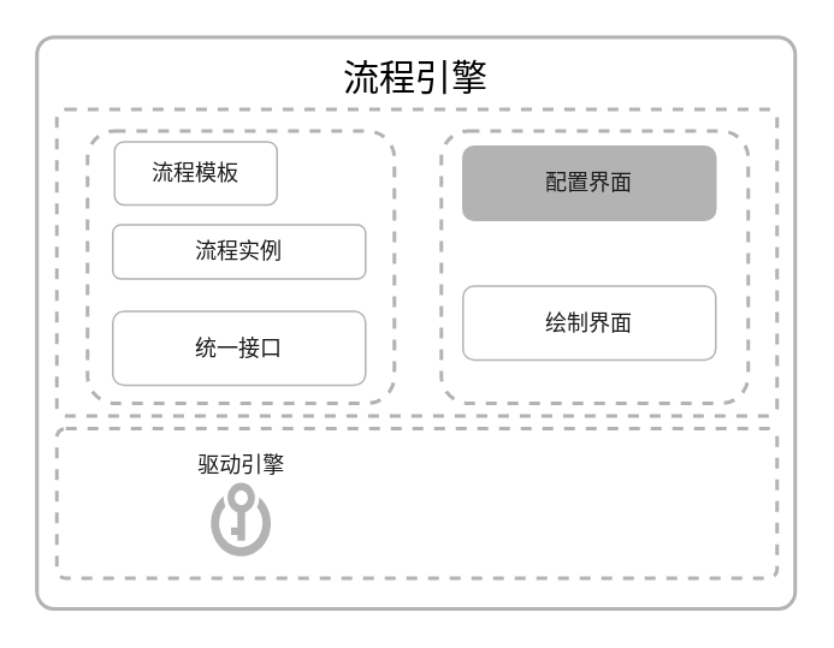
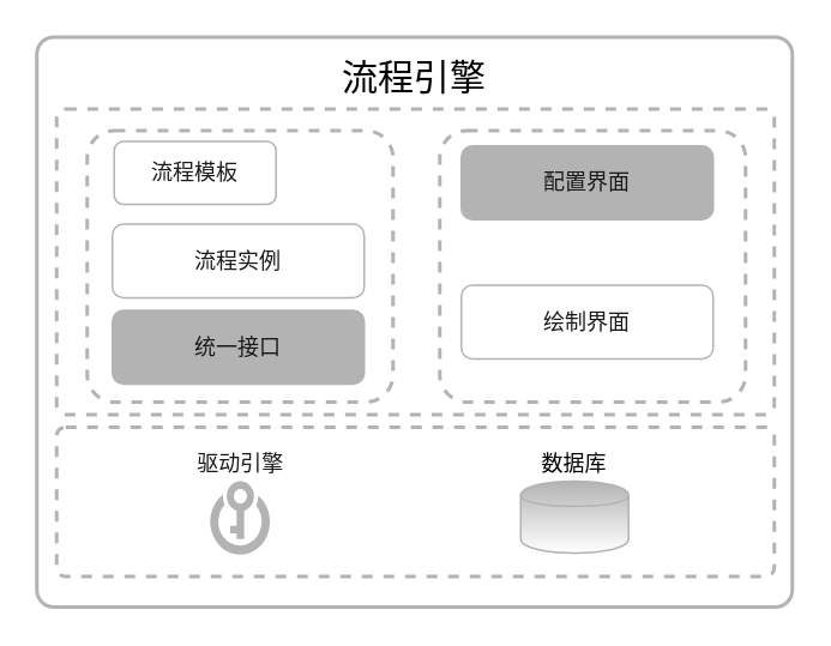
  <mxCell id="0" />
  <mxCell id="1" parent="0" />
  <mxCell id="2" value="流程引擎" style="whiteSpace=wrap;html=1;rounded=1;shadow=0;strokeWidth=2;fontSize=20;align=center;arcSize=3;verticalAlign=top;spacingTop=4;fillColor=none;strokeColor=#B3B3B3;" vertex="1" parent="1"><mxGeometry x="20" y="20" width="420" height="317" as="geometry" /></mxCell>
  <mxCell id="3" value="" style="rounded=1;whiteSpace=wrap;html=1;shadow=0;strokeWidth=2;fillColor=none;fontSize=12;fontColor=#000000;align=center;strokeColor=#B3B3B3;arcSize=3;dashed=1;" vertex="1" parent="1"><mxGeometry x="31" y="60" width="399" height="170" as="geometry" /></mxCell>
  <mxCell id="4" value="&lt;span&gt;LIMSChain区块链应用&lt;/span&gt;&lt;br&gt;" style="rounded=1;whiteSpace=wrap;html=1;shadow=0;strokeWidth=2;fillColor=none;fontSize=11;fontColor=#FFFFFF;align=center;strokeColor=#B3B3B3;verticalAlign=top;arcSize=10;dashed=1;" vertex="1" parent="1"><mxGeometry x="244" y="72" width="170" height="151" as="geometry" /></mxCell>
  <mxCell id="5" value="B" style="text;html=1;strokeColor=none;fillColor=none;align=center;verticalAlign=middle;whiteSpace=wrap;rounded=1;shadow=0;fontSize=11;fontColor=#FFFFFF;fontStyle=1" vertex="1" parent="1"><mxGeometry x="417" y="278" width="20" height="20" as="geometry" /></mxCell>
  <mxCell id="6" value="" style="rounded=1;whiteSpace=wrap;html=1;shadow=0;strokeWidth=2;fillColor=none;fontSize=12;fontColor=#FFFFFF;align=center;strokeColor=#B3B3B3;arcSize=6;verticalAlign=top;dashed=1;" vertex="1" parent="1"><mxGeometry x="31" y="237" width="399" height="83" as="geometry" /></mxCell>
  <mxCell id="7" value="&lt;font color=&quot;#1a1a1a&quot;&gt;配置界面&lt;/font&gt;&lt;br&gt;" style="rounded=1;whiteSpace=wrap;html=1;strokeColor=#B3B3B3;fillColor=#b3b3b3;" vertex="1" parent="1"><mxGeometry x="256" y="80.5" width="140" height="41" as="geometry" /></mxCell>
  <mxCell id="8" value="&lt;font color=&quot;#1a1a1a&quot;&gt;绘制界面&lt;/font&gt;&lt;br&gt;" style="rounded=1;whiteSpace=wrap;html=1;strokeColor=#B3B3B3;" vertex="1" parent="1"><mxGeometry x="256" y="158" width="140" height="41" as="geometry" /></mxCell>
  <mxCell id="9" value="LIMS应用服务" style="rounded=1;whiteSpace=wrap;html=1;shadow=0;strokeWidth=2;fillColor=#ffffff;fontSize=11;fontColor=#FFFFFF;align=center;strokeColor=#B3B3B3;verticalAlign=top;arcSize=10;dashed=1;" vertex="1" parent="1"><mxGeometry x="48" y="72" width="170" height="151" as="geometry" /></mxCell>
- <mxCell id="10" value="&lt;font style=&quot;font-size: 12px&quot; color=&quot;#1a1a1a&quot;&gt;统一接口&lt;/font&gt;" style="rounded=1;whiteSpace=wrap;html=1;strokeColor=#B3B3B3;" vertex="1" parent="1"><mxGeometry x="62" y="172" width="140" height="41" as="geometry" /></mxCell>
+ <mxCell id="10" value="&lt;font style=&quot;font-size: 12px&quot; color=&quot;#1a1a1a&quot;&gt;统一接口&lt;/font&gt;" style="rounded=1;whiteSpace=wrap;html=1;strokeColor=#B3B3B3;fillColor=#b3b3b3;" vertex="1" parent="1"><mxGeometry x="62" y="172" width="140" height="41" as="geometry" /></mxCell>
  <mxCell id="11" value="&lt;font color=&quot;#1a1a1a&quot;&gt;流程模板&lt;/font&gt;&lt;br&gt;" style="rounded=1;whiteSpace=wrap;html=1;strokeColor=#B3B3B3;fillColor=#ffffff;" vertex="1" parent="1"><mxGeometry x="63" y="78" width="90" height="35" as="geometry" /></mxCell>
- <mxCell id="12" value="&lt;font color=&quot;#1a1a1a&quot;&gt;流程实例&lt;/font&gt;&lt;br&gt;" style="rounded=1;whiteSpace=wrap;html=1;strokeColor=#B3B3B3;" vertex="1" parent="1"><mxGeometry x="62" y="124" width="140" height="30" as="geometry" /></mxCell>
+ <mxCell id="12" value="&lt;font color=&quot;#1a1a1a&quot;&gt;流程实例&lt;/font&gt;&lt;br&gt;" style="rounded=1;whiteSpace=wrap;html=1;strokeColor=#B3B3B3;" vertex="1" parent="1"><mxGeometry x="62" y="124" width="140" height="41" as="geometry" /></mxCell>
  <mxCell id="13" value="&lt;font color=&quot;#1a1a1a&quot;&gt;驱动引擎&lt;/font&gt;&lt;br&gt;" style="shadow=0;dashed=0;html=1;strokeColor=none;labelPosition=center;verticalLabelPosition=top;verticalAlign=bottom;shape=mxgraph.mscae.cloud.key_vault;fillColor=#B3B3B3;align=center;fontColor=#FFFFFF;" vertex="1" parent="1"><mxGeometry x="115" y="267" width="36" height="41" as="geometry" /></mxCell>
+ <mxCell id="14" value="数据库" style="shape=cylinder;whiteSpace=wrap;html=1;boundedLbl=1;backgroundOutline=1;strokeColor=#B3B3B3;fillColor=#B3B3B3;labelPosition=center;verticalLabelPosition=top;align=center;verticalAlign=bottom;gradientColor=#ffffff;" vertex="1" parent="1"><mxGeometry x="289" y="267" width="60" height="40" as="geometry" /></mxCell>
